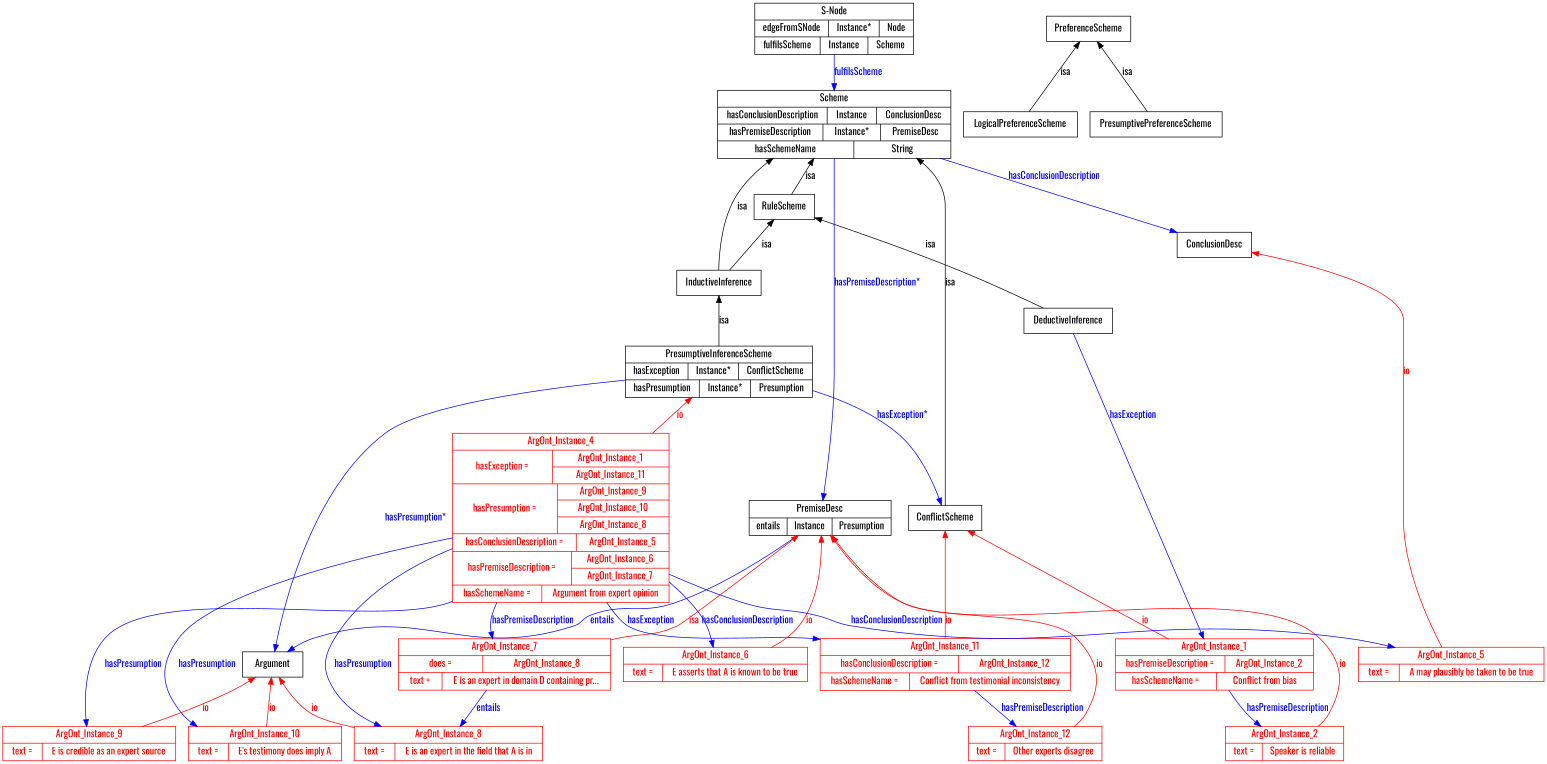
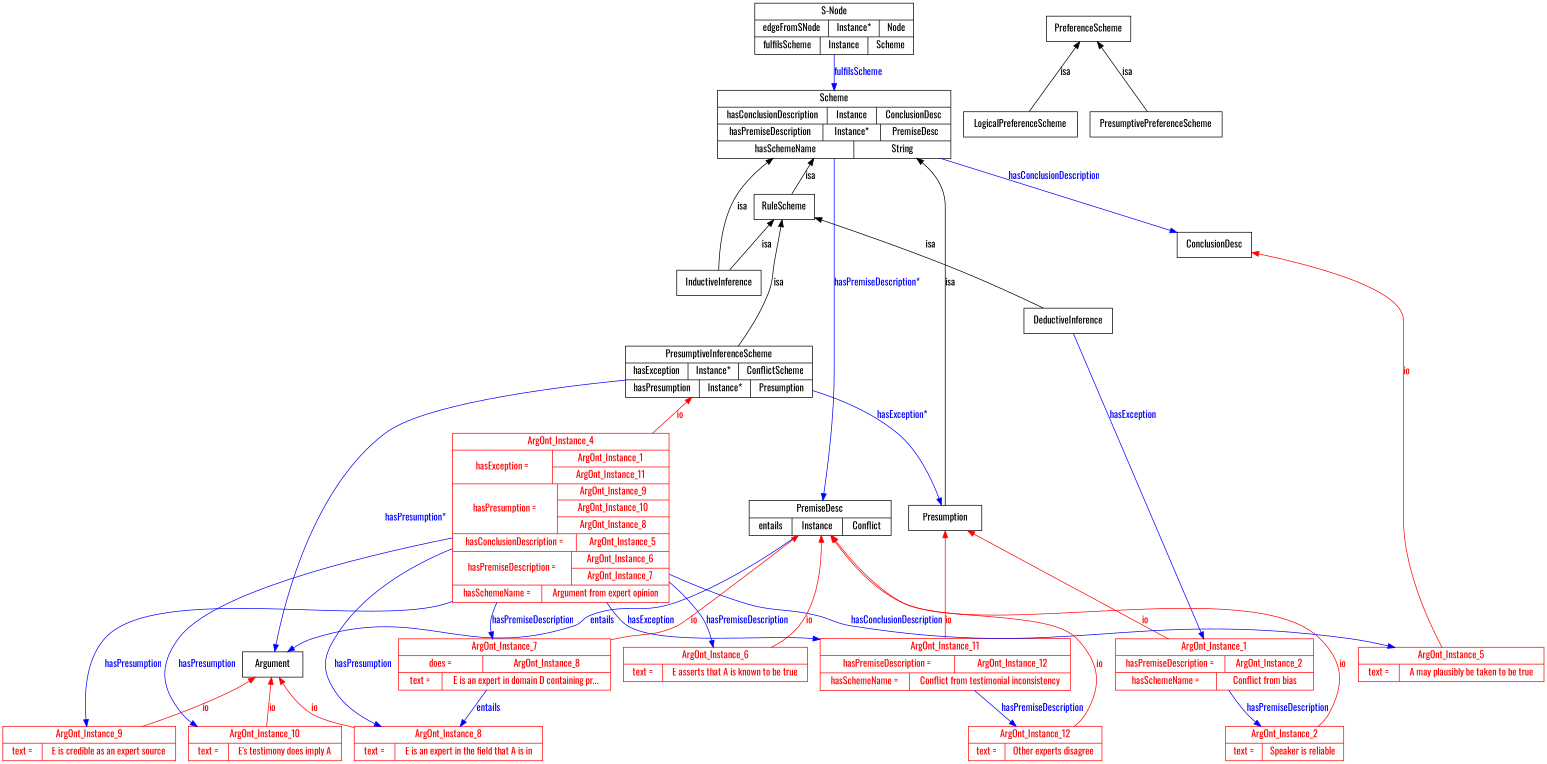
  digraph {
    fontname=Oswald
    node [color="0.0,0.0,0.0" fontcolor="0.0,0.0,0.0" fontname=Oswald shape=record]
    edge [color="0.6666667,1.0,1.0" fontcolor="0.6666667,1.0,1.0" fontname=Oswald dir=back]
    n1 [height=1.00 label="{PresumptiveInferenceScheme|{hasException|Instance*|{ConflictScheme}}|{hasPresumption|Instance*|{Presumption}}}" width=3.69]
-   n2 [height=0.50 label=ConflictScheme shape=box width=1.44]
+   n2 [height=0.50 label=Presumption shape=box width=1.44]
    n3 [height=0.50 label=Argument shape=box width=1.19]
    n4 [color="0.0,1.0,1.0" fontcolor="0.0,1.0,1.0" height=3.33 label="{ArgOnt_Instance_4|{hasException =|{ArgOnt_Instance_1|ArgOnt_Instance_11}}|{hasPresumption =|{ArgOnt_Instance_9|ArgOnt_Instance_10|ArgOnt_Instance_8}}|{hasConclusionDescription =|{ArgOnt_Instance_5}}|{hasPremiseDescription =|{ArgOnt_Instance_6|ArgOnt_Instance_7}}|{hasSchemeName =|{Argument from expert opinion}}}" width=4.28]
    n5 [color="0.0,1.0,1.0" fontcolor="0.0,1.0,1.0" height=1.00 label="{ArgOnt_Instance_1|{hasPremiseDescription =|{ArgOnt_Instance_2}}|{hasSchemeName =|{Conflict from bias}}}" width=3.92]
-   n6 [color="0.0,1.0,1.0" fontcolor="0.0,1.0,1.0" height=1.00 label="{ArgOnt_Instance_11|{hasConclusionDescription =|{ArgOnt_Instance_12}}|{hasSchemeName =|{Conflict from testimonial inconsistency}}}" width=4.94]
+   n6 [color="0.0,1.0,1.0" fontcolor="0.0,1.0,1.0" height=1.00 label="{ArgOnt_Instance_11|{hasPremiseDescription =|{ArgOnt_Instance_12}}|{hasSchemeName =|{Conflict from testimonial inconsistency}}}" width=4.94]
    n7 [color="0.0,1.0,1.0" fontcolor="0.0,1.0,1.0" height=0.67 label="{ArgOnt_Instance_9|{text =|{E is credible as an expert source}}}" width=3.42]
    n8 [color="0.0,1.0,1.0" fontcolor="0.0,1.0,1.0" height=0.67 label="{ArgOnt_Instance_10|{text =|{E's testimony does imply A}}}" width=3.03]
    n9 [color="0.0,1.0,1.0" fontcolor="0.0,1.0,1.0" height=0.67 label="{ArgOnt_Instance_8|{text =|{E is an expert in the field that A is in}}}" width=3.72]
    n10 [color="0.0,1.0,1.0" fontcolor="0.0,1.0,1.0" height=0.67 label="{ArgOnt_Instance_6|{text =|{E asserts that A is known to be true}}}" width=3.64]
    n11 [color="0.0,1.0,1.0" fontcolor="0.0,1.0,1.0" height=1.00 label="{ArgOnt_Instance_7|{does =|{ArgOnt_Instance_8}}|{text =|{E is an expert in domain D containing pr...}}}" width=4.19]
    n12 [color="0.0,1.0,1.0" fontcolor="0.0,1.0,1.0" height=0.67 label="{ArgOnt_Instance_5|{text =|{A may plausibly be taken to be true}}}" width=3.67]
    n13 [height=0.50 label=RuleScheme shape=box width=1.19]
    n14 [height=0.50 label=InductiveInference shape=box width=1.67]
    n15 [height=0.50 label=DeductiveInference shape=box width=1.75]
    n16 [color="0.0,1.0,1.0" fontcolor="0.0,1.0,1.0" height=0.67 label="{ArgOnt_Instance_2|{text =|{Speaker is reliable}}}" width=2.33]
    n17 [color="0.0,1.0,1.0" fontcolor="0.0,1.0,1.0" height=0.67 label="{ArgOnt_Instance_12|{text =|{Other experts disagree}}}" width=2.64]
-   n18 [height=0.67 label="{PremiseDesc|{entails|Instance|{Presumption}}}" width=2.81]
+   n18 [height=0.67 label="{PremiseDesc|{entails|Instance|{Conflict}}}" width=2.81]
    n19 [height=1.33 label="{Scheme|{hasConclusionDescription|Instance|{ConclusionDesc}}|{hasPremiseDescription|Instance*|{PremiseDesc}}|{hasSchemeName|String}}" width=4.61]
    n20 [height=0.50 label=ConclusionDesc shape=box width=1.47]
    n21 [height=0.50 label=PreferenceScheme shape=box width=1.67]
    n22 [height=0.50 label=LogicalPreferenceScheme shape=box width=2.25]
    n23 [height=0.50 label=PresumptivePreferenceScheme shape=box width=2.61]
    n24 [height=1.00 label="{S-Node|{edgeFromSNode|Instance*|{Node}}|{fulfilsScheme|Instance|{Scheme}}}" width=3.14]
    n1 -> n2 [label="hasException*" style=filled dir=""]
    n1 -> n3 [label="hasPresumption*" style=filled dir=""]
    n1 -> n4 [color="0.0,1.0,1.0" fontcolor="0.0,1.0,1.0" label=io]
    n2 -> n5 [color="0.0,1.0,1.0" fontcolor="0.0,1.0,1.0" label=io]
    n2 -> n6 [color="0.0,1.0,1.0" fontcolor="0.0,1.0,1.0" label=io]
    n3 -> n7 [color="0.0,1.0,1.0" fontcolor="0.0,1.0,1.0" label=io]
    n3 -> n8 [color="0.0,1.0,1.0" fontcolor="0.0,1.0,1.0" label=io]
    n3 -> n9 [color="0.0,1.0,1.0" fontcolor="0.0,1.0,1.0" label=io]
    n4 -> n6 [label=hasException style=filled dir=""]
    n4 -> n7 [label=hasPresumption style=filled dir=""]
    n4 -> n8 [label=hasPresumption style=solid dir=""]
    n4 -> n9 [label=hasPresumption style=filled dir=""]
-   n4 -> n10 [label=hasConclusionDescription style=filled dir=""]
+   n4 -> n10 [label=hasPremiseDescription style=filled dir=""]
    n4 -> n11 [label=hasPremiseDescription style=filled dir=""]
    n4 -> n12 [label=hasConclusionDescription style=filled dir=""]
    n5 -> n16 [label=hasPremiseDescription style=filled dir=""]
    n6 -> n17 [label=hasPremiseDescription style=filled dir=""]
    n11 -> n9 [label=entails style=filled dir=""]
-   n14 -> n1 [color="0.0,0.0,0.0" fontcolor="0.0,0.0,0.0" label=isa]
+   n13 -> n1 [color="0.0,0.0,0.0" fontcolor="0.0,0.0,0.0" label=isa]
    n13 -> n14 [color="0.0,0.0,0.0" fontcolor="0.0,0.0,0.0" label=isa]
    n13 -> n15 [color="0.0,0.0,0.0" fontcolor="0.0,0.0,0.0" label=isa]
    n15 -> n5 [label=hasException style=filled dir=""]
    n18 -> n3 [label=entails style=filled dir=""]
    n18 -> n10 [color="0.0,1.0,1.0" fontcolor="0.0,1.0,1.0" label=io]
-   n18 -> n11 [color="0.0,1.0,1.0" fontcolor="0.0,1.0,1.0" label=isa]
+   n18 -> n11 [color="0.0,1.0,1.0" fontcolor="0.0,1.0,1.0" label=io]
    n18 -> n16 [color="0.0,1.0,1.0" fontcolor="0.0,1.0,1.0" label=io style=filled]
    n18 -> n17 [color="0.0,1.0,1.0" fontcolor="0.0,1.0,1.0" label=io]
    n19 -> n2 [color="0.0,0.0,0.0" fontcolor="0.0,0.0,0.0" label=isa]
    n19 -> n13 [color="0.0,0.0,0.0" fontcolor="0.0,0.0,0.0" label=isa]
    n19 -> n14 [color="0.0,0.0,0.0" fontcolor="0.0,0.0,0.0" label=isa]
    n19 -> n18 [label="hasPremiseDescription*" style=filled dir=""]
    n19 -> n20 [label=hasConclusionDescription style=filled dir=""]
    n20 -> n12 [color="0.0,1.0,1.0" fontcolor="0.0,1.0,1.0" label=io]
    n21 -> n22 [color="0.0,0.0,0.0" fontcolor="0.0,0.0,0.0" label=isa]
    n21 -> n23 [color="0.0,0.0,0.0" fontcolor="0.0,0.0,0.0" label=isa]
    n24 -> n19 [label=fulfilsScheme style=filled dir=""]
  }
